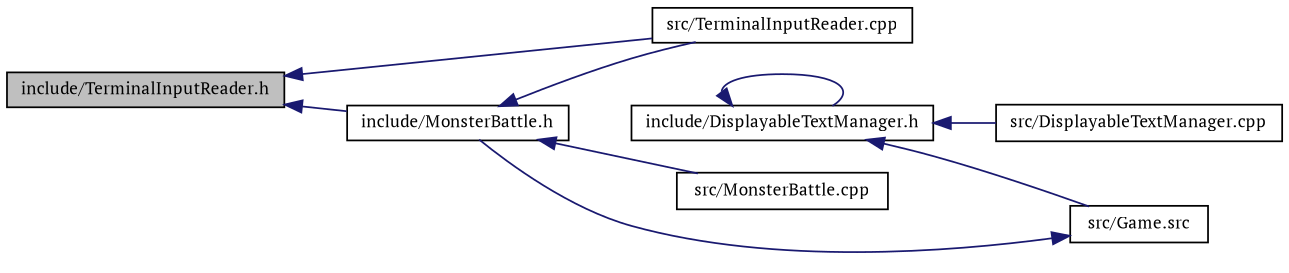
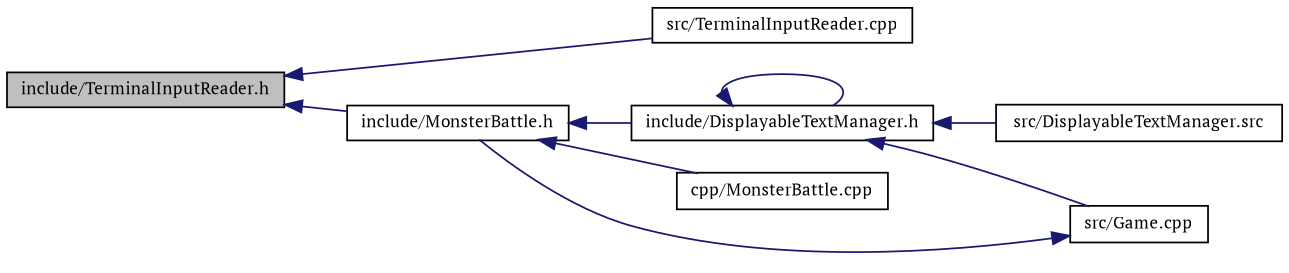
  digraph {
    fontname="PT Serif"
    rankdir=LR
    node [color=black fillcolor=white fontname="PT Serif" fontsize=10 shape=record style=filled]
    edge [color=midnightblue dir=back fontname="PT Serif" fontsize=10 labelfontname=Helvetica labelfontsize=10 style=solid]
    n1 [fillcolor=grey75 fontcolor=black height=0.2 label="include/TerminalInputReader.h" width=0.4]
    n2 [height=0.2 label="include/MonsterBattle.h" width=0.4]
    n3 [height=0.2 label="src/TerminalInputReader.cpp" width=0.4]
    n4 [height=0.2 label="include/DisplayableTextManager.h" width=0.4]
-   n5 [height=0.2 label="src/MonsterBattle.cpp" width=0.4]
-   n6 [height=0.2 label="src/DisplayableTextManager.cpp" width=0.4]
-   n7 [height=0.2 label="src/Game.src" width=0.4]
+   n5 [height=0.2 label="cpp/MonsterBattle.cpp" width=0.4]
+   n6 [height=0.2 label="src/DisplayableTextManager.src" width=0.4]
+   n7 [height=0.2 label="src/Game.cpp" width=0.4]
    n1 -> n2
    n1 -> n3
-   n2 -> n3
+   n2 -> n4
    n2 -> n5
    n4 -> n4
    n4 -> n6
    n4 -> n7
    n7 -> n2
  }
